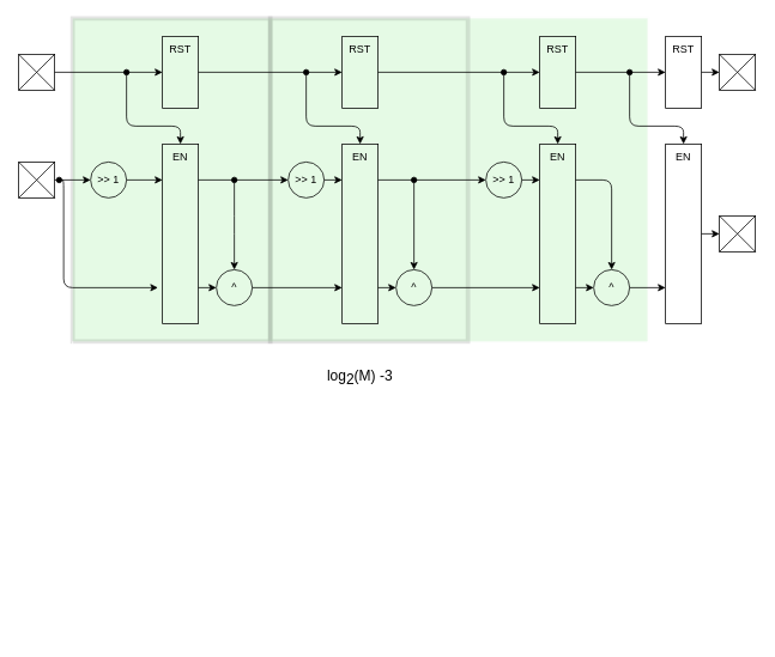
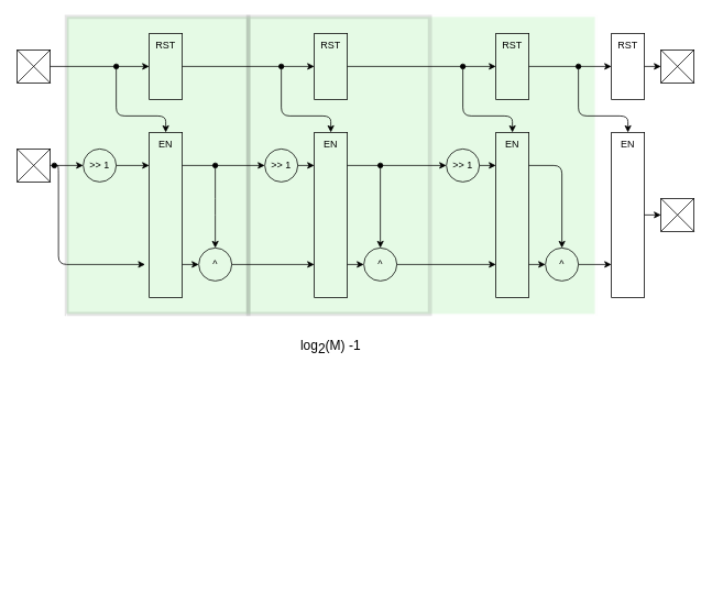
  <mxCell id="0" />
  <mxCell id="1" parent="0" />
  <mxCell id="2" value="" style="rounded=0;whiteSpace=wrap;html=1;strokeColor=#F0F0F0;fontSize=12;fillColor=#00CC00;opacity=10;strokeWidth=5;" vertex="1" parent="1"><mxGeometry x="520" y="20" width="200" height="360" as="geometry" /></mxCell>
  <mxCell id="3" value="" style="rounded=0;whiteSpace=wrap;html=1;strokeColor=default;fontSize=12;fillColor=#00CC00;opacity=10;strokeWidth=5;" vertex="1" parent="1"><mxGeometry x="80" y="20" width="220" height="360" as="geometry" /></mxCell>
  <mxCell id="4" value="" style="rounded=0;whiteSpace=wrap;html=1;strokeColor=default;fontSize=12;fillColor=#00CC00;opacity=10;strokeWidth=5;" vertex="1" parent="1"><mxGeometry x="300" y="20" width="220" height="360" as="geometry" /></mxCell>
  <mxCell id="5" style="edgeStyle=none;html=1;exitX=1;exitY=0.5;exitDx=0;exitDy=0;entryX=0;entryY=0.2;entryDx=0;entryDy=0;entryPerimeter=0;" edge="1" parent="1" source="6" target="9"><mxGeometry relative="1" as="geometry" /></mxCell>
  <mxCell id="6" value="&amp;gt;&amp;gt; 1" style="ellipse;whiteSpace=wrap;html=1;aspect=fixed;fillColor=none;" vertex="1" parent="1"><mxGeometry x="100" y="180" width="40" height="40" as="geometry" /></mxCell>
  <mxCell id="7" style="edgeStyle=none;html=1;exitX=1;exitY=0.2;exitDx=0;exitDy=0;entryX=0;entryY=0.5;entryDx=0;entryDy=0;exitPerimeter=0;" edge="1" parent="1" source="9" target="20"><mxGeometry relative="1" as="geometry"><mxPoint x="335" y="200" as="targetPoint" /></mxGeometry></mxCell>
  <mxCell id="8" style="edgeStyle=orthogonalEdgeStyle;html=1;entryX=0.5;entryY=0;entryDx=0;entryDy=0;startArrow=oval;startFill=1;" edge="1" parent="1" target="18"><mxGeometry relative="1" as="geometry"><mxPoint x="260" y="200" as="sourcePoint" /><Array as="points"><mxPoint x="260" y="250" /><mxPoint x="260" y="250" /></Array></mxGeometry></mxCell>
  <mxCell id="9" value="EN" style="rounded=0;whiteSpace=wrap;html=1;fillColor=none;verticalAlign=top;points=[[0,0,0,0,0],[0,0.2,0,0,0],[0,0.25,0,0,0],[0,0.5,0,0,0],[0,0.75,0,0,0],[0,0.8,0,0,0],[0,1,0,0,0],[0.25,0,0,0,0],[0.25,1,0,0,0],[0.5,0,0,0,0],[0.5,1,0,0,0],[0.75,0,0,0,0],[0.75,1,0,0,0],[1,0,0,0,0],[1,0.2,0,0,0],[1,0.25,0,0,0],[1,0.5,0,0,0],[1,0.75,0,0,0],[1,0.8,0,0,0],[1,1,0,0,0]];" vertex="1" parent="1"><mxGeometry x="180" y="160" width="40" height="200" as="geometry" /></mxCell>
  <mxCell id="10" style="edgeStyle=none;html=1;exitX=1;exitY=0.8;exitDx=0;exitDy=0;entryX=0;entryY=0.5;entryDx=0;entryDy=0;exitPerimeter=0;" edge="1" parent="1" source="9" target="18"><mxGeometry relative="1" as="geometry"><mxPoint x="215" y="320" as="sourcePoint" /></mxGeometry></mxCell>
  <mxCell id="11" value="" style="group" vertex="1" connectable="0" parent="1"><mxGeometry x="20" y="180" width="40" height="40" as="geometry" /></mxCell>
  <mxCell id="12" value="" style="rounded=0;whiteSpace=wrap;html=1;fillColor=none;" vertex="1" parent="11"><mxGeometry width="40" height="40" as="geometry" /></mxCell>
  <mxCell id="13" value="" style="endArrow=none;html=1;exitX=0;exitY=1;exitDx=0;exitDy=0;entryX=1;entryY=0;entryDx=0;entryDy=0;" edge="1" parent="11" source="12" target="12"><mxGeometry width="50" height="50" relative="1" as="geometry"><mxPoint x="20" y="-80" as="sourcePoint" /><mxPoint x="70" y="-130" as="targetPoint" /></mxGeometry></mxCell>
  <mxCell id="14" value="" style="endArrow=none;html=1;exitX=0;exitY=0;exitDx=0;exitDy=0;entryX=1;entryY=1;entryDx=0;entryDy=0;" edge="1" parent="11" source="12" target="12"><mxGeometry width="50" height="50" relative="1" as="geometry"><mxPoint x="20" y="-80" as="sourcePoint" /><mxPoint x="70" y="-130" as="targetPoint" /></mxGeometry></mxCell>
  <mxCell id="15" style="edgeStyle=none;html=1;exitX=1;exitY=0.5;exitDx=0;exitDy=0;entryX=0;entryY=0.5;entryDx=0;entryDy=0;" edge="1" parent="1" source="12" target="6"><mxGeometry relative="1" as="geometry" /></mxCell>
  <mxCell id="16" style="edgeStyle=orthogonalEdgeStyle;html=1;startArrow=oval;startFill=1;" edge="1" parent="1"><mxGeometry relative="1" as="geometry"><mxPoint x="65" y="200" as="sourcePoint" /><mxPoint x="175" y="320" as="targetPoint" /><Array as="points"><mxPoint x="70" y="320" /></Array></mxGeometry></mxCell>
  <mxCell id="17" style="edgeStyle=none;html=1;exitX=1;exitY=0.5;exitDx=0;exitDy=0;entryX=0;entryY=0.8;entryDx=0;entryDy=0;entryPerimeter=0;" edge="1" parent="1" source="18" target="41"><mxGeometry relative="1" as="geometry"><mxPoint x="415" y="320" as="targetPoint" /></mxGeometry></mxCell>
  <mxCell id="18" value="^" style="ellipse;whiteSpace=wrap;html=1;aspect=fixed;fillColor=none;" vertex="1" parent="1"><mxGeometry x="240" y="300" width="40" height="40" as="geometry" /></mxCell>
  <mxCell id="19" style="edgeStyle=none;html=1;exitX=1;exitY=0.5;exitDx=0;exitDy=0;entryX=0;entryY=0.2;entryDx=0;entryDy=0;entryPerimeter=0;" edge="1" parent="1" source="20" target="41"><mxGeometry relative="1" as="geometry"><mxPoint x="415" y="200" as="targetPoint" /></mxGeometry></mxCell>
  <mxCell id="20" value="&amp;gt;&amp;gt; 1" style="ellipse;whiteSpace=wrap;html=1;aspect=fixed;fillColor=none;" vertex="1" parent="1"><mxGeometry x="320" y="180" width="40" height="40" as="geometry" /></mxCell>
  <mxCell id="21" style="edgeStyle=none;html=1;exitX=1;exitY=0.2;exitDx=0;exitDy=0;entryX=0;entryY=0.5;entryDx=0;entryDy=0;exitPerimeter=0;" edge="1" parent="1" source="41" target="27"><mxGeometry relative="1" as="geometry"><mxPoint x="455" y="200" as="sourcePoint" /><mxPoint x="655" y="200" as="targetPoint" /></mxGeometry></mxCell>
  <mxCell id="22" style="edgeStyle=orthogonalEdgeStyle;html=1;entryX=0.5;entryY=0;entryDx=0;entryDy=0;startArrow=oval;startFill=1;" edge="1" parent="1" target="25"><mxGeometry relative="1" as="geometry"><mxPoint x="460" y="200" as="sourcePoint" /><Array as="points"><mxPoint x="460" y="200" /></Array></mxGeometry></mxCell>
  <mxCell id="23" style="edgeStyle=none;html=1;exitX=1;exitY=0.8;exitDx=0;exitDy=0;entryX=0;entryY=0.5;entryDx=0;entryDy=0;exitPerimeter=0;" edge="1" parent="1" source="41" target="25"><mxGeometry relative="1" as="geometry"><mxPoint x="455" y="320" as="sourcePoint" /></mxGeometry></mxCell>
  <mxCell id="24" style="edgeStyle=none;html=1;exitX=1;exitY=0.5;exitDx=0;exitDy=0;entryX=0;entryY=0.8;entryDx=0;entryDy=0;entryPerimeter=0;" edge="1" parent="1" source="25" target="42"><mxGeometry relative="1" as="geometry"><mxPoint x="655" y="320" as="targetPoint" /></mxGeometry></mxCell>
  <mxCell id="25" value="^" style="ellipse;whiteSpace=wrap;html=1;aspect=fixed;fillColor=none;" vertex="1" parent="1"><mxGeometry x="440" y="300" width="40" height="40" as="geometry" /></mxCell>
  <mxCell id="26" style="edgeStyle=none;html=1;exitX=1;exitY=0.5;exitDx=0;exitDy=0;entryX=0;entryY=0.2;entryDx=0;entryDy=0;entryPerimeter=0;" edge="1" parent="1" source="27" target="42"><mxGeometry relative="1" as="geometry"><mxPoint x="675" y="200" as="sourcePoint" /><mxPoint x="835" y="200" as="targetPoint" /></mxGeometry></mxCell>
  <mxCell id="27" value="&amp;gt;&amp;gt; 1" style="ellipse;whiteSpace=wrap;html=1;aspect=fixed;fillColor=none;" vertex="1" parent="1"><mxGeometry x="540" y="180" width="40" height="40" as="geometry" /></mxCell>
  <mxCell id="28" style="edgeStyle=orthogonalEdgeStyle;html=1;entryX=0.5;entryY=0;entryDx=0;entryDy=0;startArrow=none;startFill=0;rounded=1;exitX=1;exitY=0.2;exitDx=0;exitDy=0;exitPerimeter=0;" edge="1" parent="1" target="31" source="42"><mxGeometry relative="1" as="geometry"><mxPoint x="675" y="200" as="sourcePoint" /><Array as="points"><mxPoint x="680" y="200" /></Array></mxGeometry></mxCell>
  <mxCell id="29" style="edgeStyle=none;html=1;exitX=1;exitY=0.8;exitDx=0;exitDy=0;entryX=0;entryY=0.5;entryDx=0;entryDy=0;exitPerimeter=0;" edge="1" parent="1" source="42" target="31"><mxGeometry relative="1" as="geometry"><mxPoint x="875" y="320" as="sourcePoint" /></mxGeometry></mxCell>
  <mxCell id="30" style="edgeStyle=orthogonalEdgeStyle;rounded=1;html=1;exitX=1;exitY=0.5;exitDx=0;exitDy=0;entryX=0;entryY=0.8;entryDx=0;entryDy=0;fontSize=12;startArrow=none;startFill=0;entryPerimeter=0;" edge="1" parent="1" source="31" target="52"><mxGeometry relative="1" as="geometry"><mxPoint x="835" y="260" as="targetPoint" /><Array as="points" /></mxGeometry></mxCell>
  <mxCell id="31" value="^" style="ellipse;whiteSpace=wrap;html=1;aspect=fixed;fillColor=none;" vertex="1" parent="1"><mxGeometry x="660" y="300" width="40" height="40" as="geometry" /></mxCell>
  <mxCell id="32" style="edgeStyle=orthogonalEdgeStyle;rounded=1;html=1;exitX=1;exitY=0.5;exitDx=0;exitDy=0;entryX=0;entryY=0.5;entryDx=0;entryDy=0;fontSize=12;startArrow=none;startFill=0;exitPerimeter=0;" edge="1" parent="1" source="52" target="54"><mxGeometry relative="1" as="geometry"><mxPoint x="875" y="260" as="sourcePoint" /><mxPoint x="895" y="260" as="targetPoint" /></mxGeometry></mxCell>
  <mxCell id="33" style="edgeStyle=orthogonalEdgeStyle;rounded=1;html=1;exitX=1;exitY=0.5;exitDx=0;exitDy=0;entryX=0;entryY=0.5;entryDx=0;entryDy=0;fontSize=12;startArrow=none;startFill=0;" edge="1" parent="1" source="34" target="44"><mxGeometry relative="1" as="geometry" /></mxCell>
  <mxCell id="34" value="RST" style="rounded=0;whiteSpace=wrap;html=1;fillColor=none;verticalAlign=top;" vertex="1" parent="1"><mxGeometry x="180" y="40" width="40" height="80" as="geometry" /></mxCell>
  <mxCell id="35" value="" style="group" vertex="1" connectable="0" parent="1"><mxGeometry x="20" y="60" width="40" height="40" as="geometry" /></mxCell>
  <mxCell id="36" value="" style="rounded=0;whiteSpace=wrap;html=1;fillColor=none;" vertex="1" parent="35"><mxGeometry width="40" height="40" as="geometry" /></mxCell>
  <mxCell id="37" value="" style="endArrow=none;html=1;exitX=0;exitY=1;exitDx=0;exitDy=0;entryX=1;entryY=0;entryDx=0;entryDy=0;" edge="1" parent="35" source="36" target="36"><mxGeometry width="50" height="50" relative="1" as="geometry"><mxPoint x="20" y="-80" as="sourcePoint" /><mxPoint x="70" y="-130" as="targetPoint" /></mxGeometry></mxCell>
  <mxCell id="38" value="" style="endArrow=none;html=1;exitX=0;exitY=0;exitDx=0;exitDy=0;entryX=1;entryY=1;entryDx=0;entryDy=0;" edge="1" parent="35" source="36" target="36"><mxGeometry width="50" height="50" relative="1" as="geometry"><mxPoint x="20" y="-80" as="sourcePoint" /><mxPoint x="70" y="-130" as="targetPoint" /></mxGeometry></mxCell>
  <mxCell id="39" style="edgeStyle=orthogonalEdgeStyle;rounded=1;html=1;exitX=1;exitY=0.5;exitDx=0;exitDy=0;entryX=0;entryY=0.5;entryDx=0;entryDy=0;fontSize=12;startArrow=none;startFill=0;" edge="1" parent="1" source="36" target="34"><mxGeometry relative="1" as="geometry" /></mxCell>
  <mxCell id="40" style="edgeStyle=orthogonalEdgeStyle;rounded=1;html=1;entryX=0.5;entryY=0;entryDx=0;entryDy=0;fontSize=12;startArrow=oval;startFill=1;" edge="1" parent="1" target="9"><mxGeometry relative="1" as="geometry"><mxPoint x="140" y="80" as="sourcePoint" /><Array as="points"><mxPoint x="140" y="140" /><mxPoint x="200" y="140" /></Array></mxGeometry></mxCell>
  <mxCell id="41" value="EN" style="rounded=0;whiteSpace=wrap;html=1;fillColor=none;verticalAlign=top;points=[[0,0,0,0,0],[0,0.2,0,0,0],[0,0.25,0,0,0],[0,0.5,0,0,0],[0,0.75,0,0,0],[0,0.8,0,0,0],[0,1,0,0,0],[0.25,0,0,0,0],[0.25,1,0,0,0],[0.5,0,0,0,0],[0.5,1,0,0,0],[0.75,0,0,0,0],[0.75,1,0,0,0],[1,0,0,0,0],[1,0.2,0,0,0],[1,0.25,0,0,0],[1,0.5,0,0,0],[1,0.75,0,0,0],[1,0.8,0,0,0],[1,1,0,0,0]];" vertex="1" parent="1"><mxGeometry x="380" y="160" width="40" height="200" as="geometry" /></mxCell>
  <mxCell id="42" value="EN" style="rounded=0;whiteSpace=wrap;html=1;fillColor=none;verticalAlign=top;points=[[0,0,0,0,0],[0,0.2,0,0,0],[0,0.25,0,0,0],[0,0.5,0,0,0],[0,0.75,0,0,0],[0,0.8,0,0,0],[0,1,0,0,0],[0.25,0,0,0,0],[0.25,1,0,0,0],[0.5,0,0,0,0],[0.5,1,0,0,0],[0.75,0,0,0,0],[0.75,1,0,0,0],[1,0,0,0,0],[1,0.2,0,0,0],[1,0.25,0,0,0],[1,0.5,0,0,0],[1,0.75,0,0,0],[1,0.8,0,0,0],[1,1,0,0,0]];" vertex="1" parent="1"><mxGeometry x="600" y="160" width="40" height="200" as="geometry" /></mxCell>
  <mxCell id="43" style="edgeStyle=orthogonalEdgeStyle;rounded=1;html=1;exitX=1;exitY=0.5;exitDx=0;exitDy=0;entryX=0;entryY=0.5;entryDx=0;entryDy=0;fontSize=12;startArrow=none;startFill=0;" edge="1" parent="1" source="44" target="46"><mxGeometry relative="1" as="geometry" /></mxCell>
  <mxCell id="44" value="RST" style="rounded=0;whiteSpace=wrap;html=1;fillColor=none;verticalAlign=top;" vertex="1" parent="1"><mxGeometry x="380" y="40" width="40" height="80" as="geometry" /></mxCell>
  <mxCell id="45" style="edgeStyle=orthogonalEdgeStyle;rounded=1;html=1;exitX=1;exitY=0.5;exitDx=0;exitDy=0;fontSize=12;startArrow=none;startFill=0;entryX=0;entryY=0.5;entryDx=0;entryDy=0;" edge="1" parent="1" source="46" target="48"><mxGeometry relative="1" as="geometry"><mxPoint x="1075" y="79.957" as="targetPoint" /></mxGeometry></mxCell>
  <mxCell id="46" value="RST" style="rounded=0;whiteSpace=wrap;html=1;fillColor=none;verticalAlign=top;" vertex="1" parent="1"><mxGeometry x="600" y="40" width="40" height="80" as="geometry" /></mxCell>
  <mxCell id="47" style="edgeStyle=orthogonalEdgeStyle;rounded=1;html=1;exitX=1;exitY=0.5;exitDx=0;exitDy=0;entryX=0;entryY=0.5;entryDx=0;entryDy=0;fontSize=12;startArrow=none;startFill=0;" edge="1" parent="1" source="48" target="58"><mxGeometry relative="1" as="geometry"><mxPoint x="895" y="80" as="targetPoint" /></mxGeometry></mxCell>
  <mxCell id="48" value="RST" style="rounded=0;whiteSpace=wrap;html=1;fillColor=none;verticalAlign=top;" vertex="1" parent="1"><mxGeometry x="740" y="40" width="40" height="80" as="geometry" /></mxCell>
  <mxCell id="49" style="edgeStyle=orthogonalEdgeStyle;rounded=1;html=1;entryX=0.5;entryY=0;entryDx=0;entryDy=0;fontSize=12;startArrow=oval;startFill=1;entryPerimeter=0;" edge="1" parent="1" target="41"><mxGeometry relative="1" as="geometry"><mxPoint x="340" y="80" as="sourcePoint" /><mxPoint x="395" y="160" as="targetPoint" /><Array as="points"><mxPoint x="340" y="140" /><mxPoint x="400" y="140" /></Array></mxGeometry></mxCell>
  <mxCell id="50" style="edgeStyle=orthogonalEdgeStyle;rounded=1;html=1;fontSize=12;startArrow=oval;startFill=1;entryX=0.5;entryY=0;entryDx=0;entryDy=0;entryPerimeter=0;" edge="1" parent="1" target="42"><mxGeometry relative="1" as="geometry"><mxPoint x="560" y="80" as="sourcePoint" /><mxPoint x="855" y="160" as="targetPoint" /><Array as="points"><mxPoint x="560" y="140" /><mxPoint x="620" y="140" /></Array></mxGeometry></mxCell>
  <mxCell id="51" style="edgeStyle=orthogonalEdgeStyle;rounded=1;html=1;fontSize=12;startArrow=oval;startFill=1;entryX=0.5;entryY=0;entryDx=0;entryDy=0;entryPerimeter=0;" edge="1" parent="1" target="52"><mxGeometry relative="1" as="geometry"><mxPoint x="700" y="80" as="sourcePoint" /><mxPoint x="855" y="160" as="targetPoint" /><Array as="points"><mxPoint x="700" y="140" /><mxPoint x="760" y="140" /></Array></mxGeometry></mxCell>
  <mxCell id="52" value="EN" style="rounded=0;whiteSpace=wrap;html=1;fillColor=none;verticalAlign=top;points=[[0,0,0,0,0],[0,0.2,0,0,0],[0,0.25,0,0,0],[0,0.5,0,0,0],[0,0.75,0,0,0],[0,0.8,0,0,0],[0,1,0,0,0],[0.25,0,0,0,0],[0.25,1,0,0,0],[0.5,0,0,0,0],[0.5,1,0,0,0],[0.75,0,0,0,0],[0.75,1,0,0,0],[1,0,0,0,0],[1,0.2,0,0,0],[1,0.25,0,0,0],[1,0.5,0,0,0],[1,0.75,0,0,0],[1,0.8,0,0,0],[1,1,0,0,0]];" vertex="1" parent="1"><mxGeometry x="740" y="160" width="40" height="200" as="geometry" /></mxCell>
  <mxCell id="53" value="" style="group" vertex="1" connectable="0" parent="1"><mxGeometry x="800" y="240" width="40" height="40" as="geometry" /></mxCell>
  <mxCell id="54" value="" style="rounded=0;whiteSpace=wrap;html=1;fillColor=none;" vertex="1" parent="53"><mxGeometry width="40" height="40" as="geometry" /></mxCell>
  <mxCell id="55" value="" style="endArrow=none;html=1;exitX=0;exitY=1;exitDx=0;exitDy=0;entryX=1;entryY=0;entryDx=0;entryDy=0;" edge="1" parent="53" source="54" target="54"><mxGeometry width="50" height="50" relative="1" as="geometry"><mxPoint x="20" y="-80" as="sourcePoint" /><mxPoint x="70" y="-130" as="targetPoint" /></mxGeometry></mxCell>
  <mxCell id="56" value="" style="endArrow=none;html=1;exitX=0;exitY=0;exitDx=0;exitDy=0;entryX=1;entryY=1;entryDx=0;entryDy=0;" edge="1" parent="53" source="54" target="54"><mxGeometry width="50" height="50" relative="1" as="geometry"><mxPoint x="20" y="-80" as="sourcePoint" /><mxPoint x="70" y="-130" as="targetPoint" /></mxGeometry></mxCell>
  <mxCell id="57" value="" style="group" vertex="1" connectable="0" parent="1"><mxGeometry x="800" y="60" width="40" height="40" as="geometry" /></mxCell>
  <mxCell id="58" value="" style="rounded=0;whiteSpace=wrap;html=1;fillColor=none;" vertex="1" parent="57"><mxGeometry width="40" height="40" as="geometry" /></mxCell>
  <mxCell id="59" value="" style="endArrow=none;html=1;exitX=0;exitY=1;exitDx=0;exitDy=0;entryX=1;entryY=0;entryDx=0;entryDy=0;" edge="1" parent="57" source="58" target="58"><mxGeometry width="50" height="50" relative="1" as="geometry"><mxPoint x="20" y="-80" as="sourcePoint" /><mxPoint x="70" y="-130" as="targetPoint" /></mxGeometry></mxCell>
  <mxCell id="60" value="" style="endArrow=none;html=1;exitX=0;exitY=0;exitDx=0;exitDy=0;entryX=1;entryY=1;entryDx=0;entryDy=0;" edge="1" parent="57" source="58" target="58"><mxGeometry width="50" height="50" relative="1" as="geometry"><mxPoint x="20" y="-80" as="sourcePoint" /><mxPoint x="70" y="-130" as="targetPoint" /></mxGeometry></mxCell>
  <mxCell id="61" value="" style="shape=curlyBracket;whiteSpace=wrap;html=1;rounded=1;labelPosition=left;verticalLabelPosition=middle;align=right;verticalAlign=middle;strokeColor=#FFFFFF;strokeWidth=1;fontSize=12;fillColor=none;rotation=-90;horizontal=1;" vertex="1" parent="1"><mxGeometry x="390" y="70" width="20" height="640" as="geometry" /></mxCell>
- <mxCell id="62" value="log&lt;sub style=&quot;font-size: 16px;&quot;&gt;2&lt;/sub&gt;(M) -3" style="text;html=1;strokeColor=none;fillColor=none;align=center;verticalAlign=middle;whiteSpace=wrap;rounded=0;strokeWidth=1;fontSize=16;" vertex="1" parent="1"><mxGeometry x="340" y="400" width="120" height="40" as="geometry" /></mxCell>
+ <mxCell id="62" value="log&lt;sub style=&quot;font-size: 16px;&quot;&gt;2&lt;/sub&gt;(M) -1" style="text;html=1;strokeColor=none;fillColor=none;align=center;verticalAlign=middle;whiteSpace=wrap;rounded=0;strokeWidth=1;fontSize=16;" vertex="1" parent="1"><mxGeometry x="340" y="400" width="120" height="40" as="geometry" /></mxCell>
